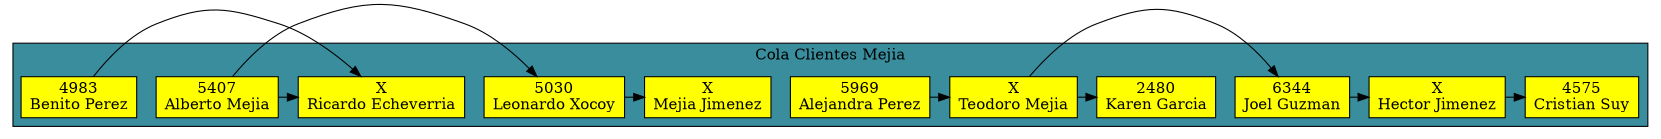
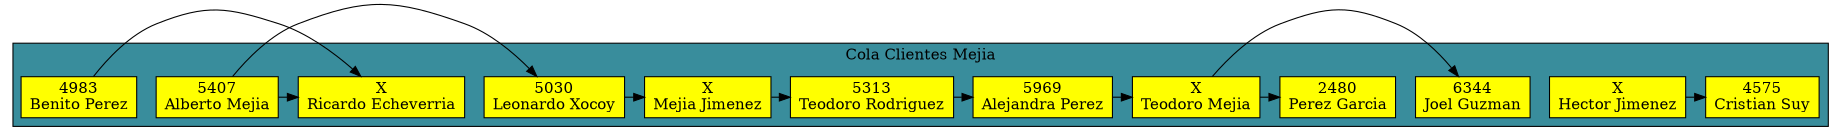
  digraph {
    node [fillcolor=yellow shape=box style=filled]
    n1 [label="4575\nCristian Suy"]
    n2 [label="X\nHector Jimenez"]
    n3 [label="6344\nJoel Guzman"]
-   n4 [label="2480\nKaren Garcia"]
+   n4 [label="2480\nPerez Garcia"]
    n5 [label="X\nTeodoro Mejia"]
    n6 [label="5969\nAlejandra Perez"]
+   n7 [label="5313\nTeodoro Rodriguez"]
    n8 [label="X\nMejia Jimenez"]
    n9 [label="5030\nLeonardo Xocoy"]
    n10 [label="5407\nAlberto Mejia"]
    n11 [label="X\nRicardo Echeverria"]
    n12 [label="4983\nBenito Perez"]
    subgraph cluster_1 {
      bgcolor="#398D9C"
      label="Cola Clientes Mejia"
      subgraph sub_2 {
        bgcolor="#398D9C"
        label="Cola Clientes Pendientes"
        rank=same
        n1
        n2
        n3
        n4
        n5
        n6
+       n7
        n8
        n9
        n10
        n11
        n12
      }
    }
    n2 -> n1
-   n3 -> n2
    n5 -> n3
    n5 -> n4
    n6 -> n5
+   n7 -> n6
+   n8 -> n7
    n9 -> n8
    n10 -> n9
    n10 -> n11
    n12 -> n11
  }
